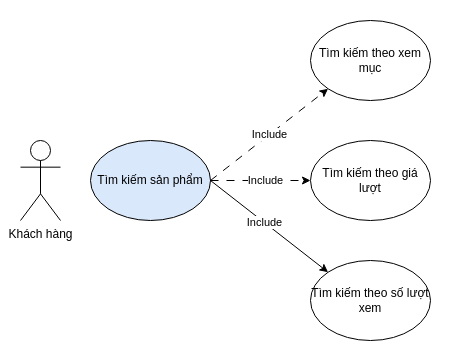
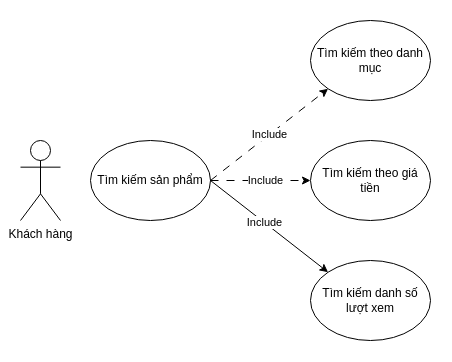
  <mxCell id="0" />
  <mxCell id="1" parent="0" />
  <mxCell id="2" value="Khách hàng" style="shape=umlActor;verticalLabelPosition=bottom;verticalAlign=top;html=1;outlineConnect=0;" vertex="1" parent="1"><mxGeometry x="20" y="140" width="40" height="80" as="geometry" /></mxCell>
- <mxCell id="3" value="Tìm kiếm sản phẩm" style="ellipse;whiteSpace=wrap;html=1;fillColor=#dae8fc;" vertex="1" parent="1"><mxGeometry x="90" y="140" width="120" height="80" as="geometry" /></mxCell>
- <mxCell id="4" value="Tìm kiếm theo xem mục" style="ellipse;whiteSpace=wrap;html=1;" vertex="1" parent="1"><mxGeometry x="310" y="20" width="120" height="80" as="geometry" /></mxCell>
- <mxCell id="5" value="Tìm kiếm theo giá lượt" style="ellipse;whiteSpace=wrap;html=1;" vertex="1" parent="1"><mxGeometry x="310" y="140" width="120" height="80" as="geometry" /></mxCell>
- <mxCell id="6" value="Tìm kiếm theo số lượt xem" style="ellipse;whiteSpace=wrap;html=1;" vertex="1" parent="1"><mxGeometry x="310" y="260" width="120" height="80" as="geometry" /></mxCell>
+ <mxCell id="3" value="Tìm kiếm sản phẩm" style="ellipse;whiteSpace=wrap;html=1;" vertex="1" parent="1"><mxGeometry x="90" y="140" width="120" height="80" as="geometry" /></mxCell>
+ <mxCell id="4" value="Tìm kiếm theo danh mục" style="ellipse;whiteSpace=wrap;html=1;" vertex="1" parent="1"><mxGeometry x="310" y="20" width="120" height="80" as="geometry" /></mxCell>
+ <mxCell id="5" value="Tìm kiếm theo giá tiền" style="ellipse;whiteSpace=wrap;html=1;" vertex="1" parent="1"><mxGeometry x="310" y="140" width="120" height="80" as="geometry" /></mxCell>
+ <mxCell id="6" value="Tìm kiếm danh số lượt xem" style="ellipse;whiteSpace=wrap;html=1;" vertex="1" parent="1"><mxGeometry x="310" y="260" width="120" height="80" as="geometry" /></mxCell>
  <mxCell id="7" value="" style="endArrow=classic;html=1;rounded=0;exitX=1;exitY=0.5;exitDx=0;exitDy=0;entryX=0;entryY=1;entryDx=0;entryDy=0;dashed=1;dashPattern=8 8;" edge="1" parent="1" source="3" target="4"><mxGeometry width="50" height="50" relative="1" as="geometry"><mxPoint x="310" y="270" as="sourcePoint" /><mxPoint x="360" y="220" as="targetPoint" /></mxGeometry></mxCell>
  <mxCell id="8" value="Include" style="edgeLabel;html=1;align=center;verticalAlign=middle;resizable=0;points=[];" vertex="1" connectable="0" parent="7"><mxGeometry x="0.011" y="1" relative="1" as="geometry"><mxPoint as="offset" /></mxGeometry></mxCell>
  <mxCell id="9" value="" style="endArrow=classic;html=1;rounded=0;entryX=0;entryY=0.5;entryDx=0;entryDy=0;dashed=1;dashPattern=8 8;" edge="1" parent="1" target="5"><mxGeometry width="50" height="50" relative="1" as="geometry"><mxPoint x="210" y="180" as="sourcePoint" /><mxPoint x="338" y="98" as="targetPoint" /></mxGeometry></mxCell>
  <mxCell id="10" value="Include" style="edgeLabel;html=1;align=center;verticalAlign=middle;resizable=0;points=[];" vertex="1" connectable="0" parent="9"><mxGeometry x="0.072" y="1" relative="1" as="geometry"><mxPoint as="offset" /></mxGeometry></mxCell>
  <mxCell id="11" value="" style="endArrow=classic;html=1;rounded=0;exitX=1;exitY=0.5;exitDx=0;exitDy=0;entryX=0;entryY=0;entryDx=0;entryDy=0;dashed=0;dashPattern=8 8;" edge="1" parent="1" source="3" target="6"><mxGeometry width="50" height="50" relative="1" as="geometry"><mxPoint x="230" y="200" as="sourcePoint" /><mxPoint x="348" y="108" as="targetPoint" /></mxGeometry></mxCell>
  <mxCell id="12" value="Include" style="edgeLabel;html=1;align=center;verticalAlign=middle;resizable=0;points=[];" vertex="1" connectable="0" parent="11"><mxGeometry x="-0.09" relative="1" as="geometry"><mxPoint as="offset" /></mxGeometry></mxCell>
